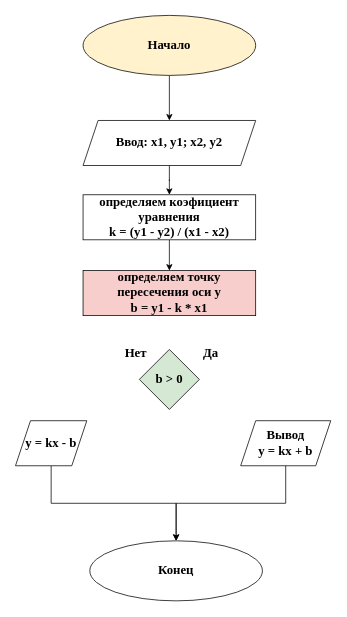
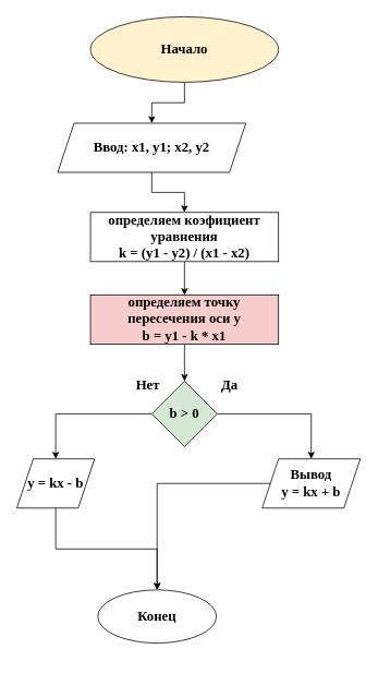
  <mxCell id="0" />
  <mxCell id="1" parent="0" />
  <mxCell id="2" style="edgeStyle=orthogonalEdgeStyle;rounded=0;orthogonalLoop=1;jettySize=auto;html=1;exitX=0.5;exitY=1;exitDx=0;exitDy=0;entryX=0.5;entryY=0;entryDx=0;entryDy=0;fontFamily=Times New Roman;fontStyle=1;fontSize=17;" edge="1" parent="1" source="3" target="5"><mxGeometry relative="1" as="geometry" /></mxCell>
  <mxCell id="3" value="&lt;font style=&quot;font-size: 17px;&quot;&gt;&lt;span style=&quot;font-size: 17px;&quot;&gt;Начало&lt;/span&gt;&lt;/font&gt;" style="ellipse;whiteSpace=wrap;html=1;fontFamily=Times New Roman;fontStyle=1;fontSize=17;fillColor=#fff2cc;" vertex="1" parent="1"><mxGeometry x="110" y="20" width="230" height="80" as="geometry" /></mxCell>
  <mxCell id="4" value="" style="edgeStyle=orthogonalEdgeStyle;rounded=0;orthogonalLoop=1;jettySize=auto;html=1;fontFamily=Times New Roman;fontStyle=1;fontSize=17;" edge="1" parent="1" source="5" target="7"><mxGeometry relative="1" as="geometry" /></mxCell>
- <mxCell id="5" value="Ввод: x1, y1; x2, y2" style="shape=parallelogram;perimeter=parallelogramPerimeter;whiteSpace=wrap;html=1;fixedSize=1;fontFamily=Times New Roman;fontStyle=1;fontSize=17;" vertex="1" parent="1"><mxGeometry x="110" y="160" width="230" height="60" as="geometry" /></mxCell>
+ <mxCell id="5" value="Ввод: x1, y1; x2, y2" style="shape=parallelogram;perimeter=parallelogramPerimeter;whiteSpace=wrap;html=1;fixedSize=1;fontFamily=Times New Roman;fontStyle=1;fontSize=17;" vertex="1" parent="1"><mxGeometry x="70" y="150" width="230" height="60" as="geometry" /></mxCell>
  <mxCell id="6" value="" style="edgeStyle=orthogonalEdgeStyle;rounded=0;orthogonalLoop=1;jettySize=auto;html=1;fontFamily=Times New Roman;fontStyle=1;fontSize=17;" edge="1" parent="1" source="7" target="9"><mxGeometry relative="1" as="geometry" /></mxCell>
  <mxCell id="7" value="определяем коэфициент уравнения&lt;br style=&quot;font-size: 17px;&quot;&gt;k = (y1 - y2) / (x1 - x2)" style="rounded=0;whiteSpace=wrap;html=1;fontFamily=Times New Roman;fontStyle=1;fontSize=17;" vertex="1" parent="1"><mxGeometry x="110" y="259" width="230" height="60" as="geometry" /></mxCell>
+ <mxCell id="8" value="" style="edgeStyle=orthogonalEdgeStyle;rounded=0;orthogonalLoop=1;jettySize=auto;html=1;fontFamily=Times New Roman;fontStyle=1;fontSize=17;" edge="1" parent="1" source="9" target="12"><mxGeometry relative="1" as="geometry" /></mxCell>
  <mxCell id="9" value="определяем точку пересечения оси y&lt;br style=&quot;font-size: 17px;&quot;&gt;b = y1 - k * x1" style="rounded=0;whiteSpace=wrap;html=1;fontFamily=Times New Roman;fontStyle=1;fontSize=17;fillColor=#f8cecc;" vertex="1" parent="1"><mxGeometry x="110" y="360" width="230" height="60" as="geometry" /></mxCell>
+ <mxCell id="10" style="edgeStyle=orthogonalEdgeStyle;rounded=0;orthogonalLoop=1;jettySize=auto;html=1;entryX=0.5;entryY=0;entryDx=0;entryDy=0;fontFamily=Times New Roman;fontStyle=1;fontSize=17;" edge="1" parent="1" source="12" target="18"><mxGeometry relative="1" as="geometry" /></mxCell>
+ <mxCell id="11" style="edgeStyle=orthogonalEdgeStyle;rounded=0;orthogonalLoop=1;jettySize=auto;html=1;exitX=1;exitY=0.5;exitDx=0;exitDy=0;entryX=0.5;entryY=0;entryDx=0;entryDy=0;fontFamily=Times New Roman;fontStyle=1;fontSize=17;" edge="1" parent="1" source="12" target="16"><mxGeometry relative="1" as="geometry" /></mxCell>
  <mxCell id="12" value="b &amp;gt; 0" style="rhombus;whiteSpace=wrap;html=1;fontFamily=Times New Roman;fontStyle=1;fontSize=17;fillColor=#d5e8d4;" vertex="1" parent="1"><mxGeometry x="185" y="465" width="80" height="80" as="geometry" /></mxCell>
  <mxCell id="13" value="Да" style="text;html=1;align=center;verticalAlign=middle;resizable=0;points=[];autosize=1;fontFamily=Times New Roman;fontStyle=1;fontSize=17;" vertex="1" parent="1"><mxGeometry x="260" y="455" width="40" height="30" as="geometry" /></mxCell>
  <mxCell id="14" value="Нет" style="text;html=1;align=center;verticalAlign=middle;resizable=0;points=[];autosize=1;fontFamily=Times New Roman;fontStyle=1;fontSize=17;" vertex="1" parent="1"><mxGeometry x="160" y="455" width="40" height="30" as="geometry" /></mxCell>
  <mxCell id="15" style="edgeStyle=orthogonalEdgeStyle;rounded=0;orthogonalLoop=1;jettySize=auto;html=1;fontFamily=Times New Roman;fontStyle=1;fontSize=17;" edge="1" parent="1" source="16" target="19"><mxGeometry relative="1" as="geometry" /></mxCell>
  <mxCell id="16" value="Вывод&lt;br&gt;y = kx + b" style="shape=parallelogram;perimeter=parallelogramPerimeter;whiteSpace=wrap;html=1;fixedSize=1;fontFamily=Times New Roman;fontStyle=1;fontSize=17;" vertex="1" parent="1"><mxGeometry x="320" y="560" width="120" height="60" as="geometry" /></mxCell>
  <mxCell id="17" style="edgeStyle=orthogonalEdgeStyle;rounded=0;orthogonalLoop=1;jettySize=auto;html=1;exitX=0.5;exitY=1;exitDx=0;exitDy=0;entryX=0.5;entryY=0;entryDx=0;entryDy=0;fontFamily=Times New Roman;fontStyle=1;fontSize=17;" edge="1" parent="1" source="18" target="19"><mxGeometry relative="1" as="geometry" /></mxCell>
  <mxCell id="18" value="y = kx - b" style="shape=parallelogram;perimeter=parallelogramPerimeter;whiteSpace=wrap;html=1;fixedSize=1;fontFamily=Times New Roman;fontStyle=1;fontSize=17;" vertex="1" parent="1"><mxGeometry x="20" y="560" width="95" height="60" as="geometry" /></mxCell>
- <mxCell id="19" value="Конец" style="ellipse;whiteSpace=wrap;html=1;fontFamily=Times New Roman;fontStyle=1;fontSize=17;" vertex="1" parent="1"><mxGeometry x="119" y="720" width="230" height="80" as="geometry" /></mxCell>
+ <mxCell id="19" value="Конец" style="ellipse;whiteSpace=wrap;html=1;fontFamily=Times New Roman;fontStyle=1;fontSize=17;" vertex="1" parent="1"><mxGeometry x="119" y="720" width="145" height="65" as="geometry" /></mxCell>
